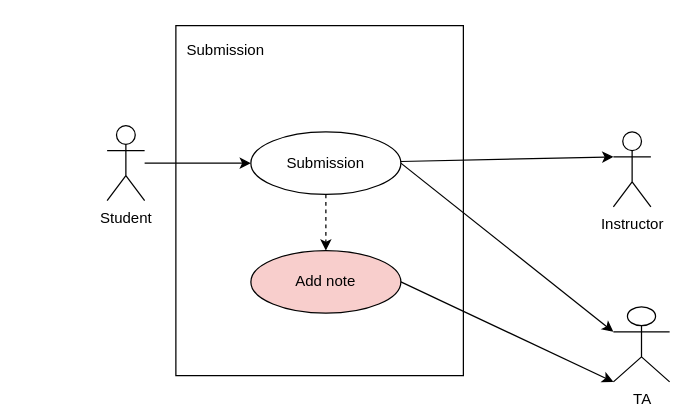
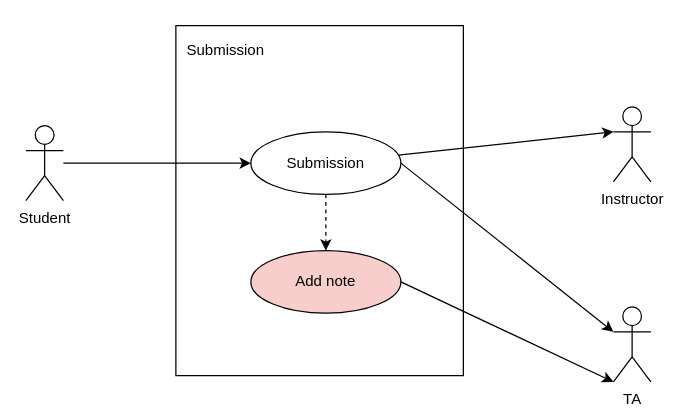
  <mxCell id="0" />
  <mxCell id="1" parent="0" />
  <mxCell id="2" style="edgeStyle=orthogonalEdgeStyle;rounded=0;orthogonalLoop=1;jettySize=auto;html=1;entryX=0;entryY=0.5;entryDx=0;entryDy=0;" edge="1" parent="1" source="3" target="7"><mxGeometry relative="1" as="geometry" /></mxCell>
- <mxCell id="3" value="Student&lt;br&gt;" style="shape=umlActor;verticalLabelPosition=bottom;labelBackgroundColor=#ffffff;verticalAlign=top;html=1;outlineConnect=0;" vertex="1" parent="1"><mxGeometry x="85" y="100" width="30" height="60" as="geometry" /></mxCell>
+ <mxCell id="3" value="Student&lt;br&gt;" style="shape=umlActor;verticalLabelPosition=bottom;labelBackgroundColor=#ffffff;verticalAlign=top;html=1;outlineConnect=0;" vertex="1" parent="1"><mxGeometry x="20" y="100" width="30" height="60" as="geometry" /></mxCell>
  <mxCell id="4" style="edgeStyle=orthogonalEdgeStyle;rounded=0;orthogonalLoop=1;jettySize=auto;html=1;exitX=0.5;exitY=1;exitDx=0;exitDy=0;entryX=0.5;entryY=0;entryDx=0;entryDy=0;dashed=1;labelPosition=center;verticalLabelPosition=middle;align=center;verticalAlign=middle;labelBorderColor=none;" edge="1" parent="1" source="7" target="9"><mxGeometry relative="1" as="geometry" /></mxCell>
  <mxCell id="5" style="rounded=0;orthogonalLoop=1;jettySize=auto;html=1;entryX=0;entryY=0.333;entryDx=0;entryDy=0;entryPerimeter=0;" edge="1" parent="1" source="7" target="10"><mxGeometry relative="1" as="geometry" /></mxCell>
  <mxCell id="6" style="rounded=0;orthogonalLoop=1;jettySize=auto;html=1;exitX=1;exitY=0.5;exitDx=0;exitDy=0;entryX=0;entryY=0.333;entryDx=0;entryDy=0;entryPerimeter=0;" edge="1" parent="1" source="7" target="11"><mxGeometry relative="1" as="geometry" /></mxCell>
  <mxCell id="7" value="Submission" style="ellipse;whiteSpace=wrap;html=1;" vertex="1" parent="1"><mxGeometry x="200" y="105" width="120" height="50" as="geometry" /></mxCell>
  <mxCell id="8" style="rounded=0;orthogonalLoop=1;jettySize=auto;html=1;exitX=1;exitY=0.5;exitDx=0;exitDy=0;entryX=0;entryY=1;entryDx=0;entryDy=0;entryPerimeter=0;endArrow=classic;endFill=1;" edge="1" parent="1" source="9" target="11"><mxGeometry relative="1" as="geometry" /></mxCell>
  <mxCell id="9" value="Add note" style="ellipse;whiteSpace=wrap;html=1;fillColor=#f8cecc;" vertex="1" parent="1"><mxGeometry x="200" y="200" width="120" height="50" as="geometry" /></mxCell>
- <mxCell id="10" value="Instructor" style="shape=umlActor;verticalLabelPosition=bottom;labelBackgroundColor=#ffffff;verticalAlign=top;html=1;" vertex="1" parent="1"><mxGeometry x="490" y="105" width="30" height="60" as="geometry" /></mxCell>
- <mxCell id="11" value="TA" style="shape=umlActor;verticalLabelPosition=bottom;labelBackgroundColor=#ffffff;verticalAlign=top;html=1;" vertex="1" parent="1"><mxGeometry x="490" y="245" width="45" height="60" as="geometry" /></mxCell>
+ <mxCell id="10" value="Instructor" style="shape=umlActor;verticalLabelPosition=bottom;labelBackgroundColor=#ffffff;verticalAlign=top;html=1;" vertex="1" parent="1"><mxGeometry x="490" y="85" width="30" height="60" as="geometry" /></mxCell>
+ <mxCell id="11" value="TA" style="shape=umlActor;verticalLabelPosition=bottom;labelBackgroundColor=#ffffff;verticalAlign=top;html=1;" vertex="1" parent="1"><mxGeometry x="490" y="245" width="30" height="60" as="geometry" /></mxCell>
  <mxCell id="12" value="" style="rounded=0;whiteSpace=wrap;html=1;fillColor=none;" vertex="1" parent="1"><mxGeometry x="140" y="20" width="230" height="280" as="geometry" /></mxCell>
  <mxCell id="13" value="Submission" style="text;html=1;strokeColor=none;fillColor=none;align=center;verticalAlign=middle;whiteSpace=wrap;rounded=0;" vertex="1" parent="1"><mxGeometry x="160" y="30" width="40" height="20" as="geometry" /></mxCell>
